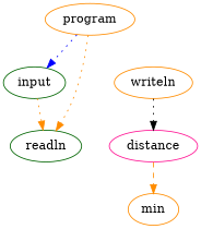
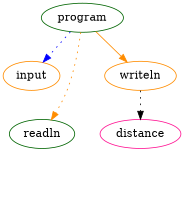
  digraph {
    fontname="DejaVu Serif"
    node [color=darkorange fontname="DejaVu Serif"]
    edge [color=darkorange fontname="DejaVu Serif" style=dotted]
-   input [color=darkgreen]
-   program
+   input
+   program [color=darkgreen]
    readln [color=darkgreen]
    writeln
    distance [color=deeppink]
-   min
-   input -> readln
    program -> input [color=blue]
    program -> readln
+   program -> writeln [style=solid]
    writeln -> distance [color=black]
-   distance -> min [style=dashed]
  }
